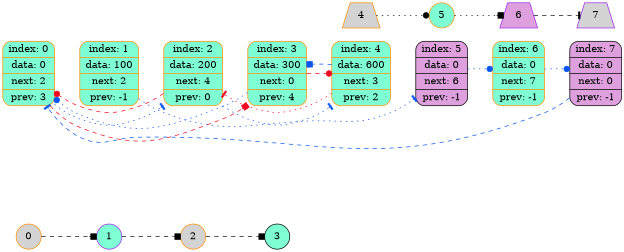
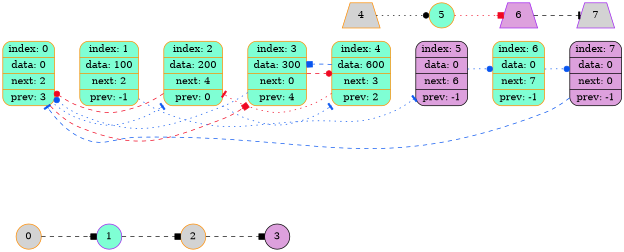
  digraph {
    rankdir=LR
    node [color=darkorange fillcolor=aquamarine shape=record style=filled]
    edge [style=dashed color="#0855F0"]
    0 [fillcolor=lightgrey shape=circle]
    n2 [label="index: 0 | data: 0 | next: 2 | prev: 3" style="rounded,filled"]
    1 [color=purple shape=circle]
    n4 [label="index: 1 | data: 100 | next: 2 | prev: -1" style="rounded,filled"]
    2 [fillcolor=lightgrey shape=circle]
    n6 [label="index: 2 | data: 200 | next: 4 | prev: 0" style="rounded,filled"]
-   3 [color=black shape=circle]
+   3 [color=black fillcolor=plum shape=circle]
    n8 [label="index: 3 | data: 300 | next: 0 | prev: 4" style="rounded,filled"]
    4 [fillcolor=lightgrey shape=trapezium]
    n10 [label="index: 4 | data: 600 | next: 3 | prev: 2" style="rounded,filled"]
    5 [shape=circle]
    n12 [color=black fillcolor=plum label="index: 5 | data: 0 | next: 6 | prev: -1" style="rounded,filled"]
    6 [color=purple fillcolor=plum shape=trapezium]
    n14 [label="index: 6 | data: 0 | next: 7 | prev: -1" style="rounded,filled"]
    7 [color=purple fillcolor=lightgrey shape=trapezium]
    n16 [color=black fillcolor=plum label="index: 7 | data: 0 | next: 0 | prev: -1" style="rounded,filled"]
    subgraph sub_1 {
      rank=same
      0
      n2
    }
    subgraph sub_2 {
      rank=same
      1
      n4
    }
    subgraph sub_3 {
      rank=same
      2
      n6
    }
    subgraph sub_4 {
      rank=same
      3
      n8
    }
    subgraph sub_5 {
      rank=same
      4
      n10
    }
    subgraph sub_6 {
      rank=same
      5
      n12
    }
    subgraph sub_7 {
      rank=same
      6
      n14
    }
    subgraph sub_8 {
      rank=same
      7
      n16
    }
    0 -> 1 [arrowhead=box color=""]
    n2 -> n4 [color=none penwidth=100000000 style=""]
    n2 -> n6 [arrowhead=tee constraint=false style=dotted]
    n2 -> n8 [arrowhead=box color="#F00822" constraint=false]
    1 -> 2 [arrowhead=box color=""]
    n4 -> n6 [color=none penwidth=100000000 style=""]
    n4 -> n12 [arrowhead=tee constraint=false style=dotted]
    2 -> 3 [arrowhead=box color=""]
    n6 -> n2 [arrowhead=dot color="#F00822" constraint=false]
    n6 -> n8 [color=none penwidth=100000000 style=""]
    n6 -> n10 [arrowhead=tee constraint=false style=dotted]
    n8 -> n2 [arrowhead=dot constraint=false style=dotted]
    n8 -> n10 [color=none penwidth=100000000 style=""]
    n8 -> n10 [arrowhead=dot color="#F00822" constraint=false]
    4 -> 5 [arrowhead=dot style=dotted color=""]
    n10 -> n6 [arrowhead=tee color="#F00822" constraint=false style=dotted]
    n10 -> n8 [arrowhead=box constraint=false]
    n10 -> n12 [color=none penwidth=100000000 style=""]
-   5 -> 6 [arrowhead=box style=dotted color=""]
+   5 -> 6 [arrowhead=box style=dotted color="#F00822"]
    n12 -> n14 [color=none penwidth=100000000 style=""]
    n12 -> n14 [arrowhead=dot constraint=false style=dotted]
    6 -> 7 [arrowhead=tee color=""]
    n14 -> n16 [color=none penwidth=100000000 style=""]
    n14 -> n16 [arrowhead=dot constraint=false style=dotted]
    n16 -> n2 [arrowhead=tee constraint=false]
  }
